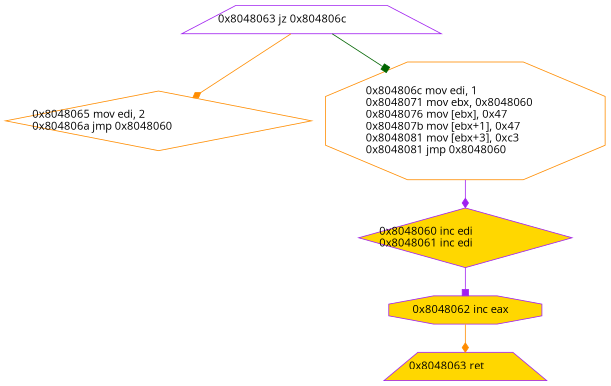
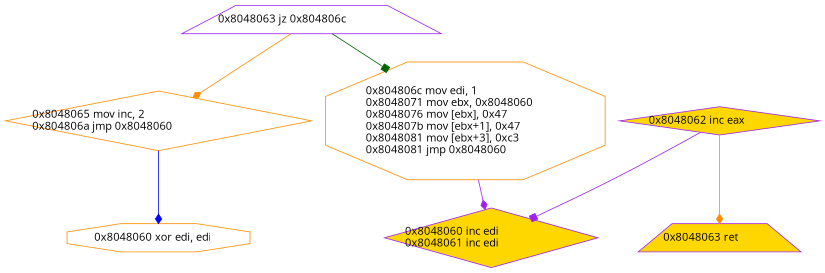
  digraph {
    fontname="Open Sans"
    labeljust=r
    node [color=purple fillcolor=white fontname="Open Sans" labeljust=r shape=diamond style=filled]
    edge [arrowhead=diamond color=darkorange fontname="Open Sans"]
-   n2 [fillcolor=gold label="0x8048062 inc eax\l" shape=octagon]
+   n1 [color=darkorange label="0x8048060 xor edi, edi\l" shape=octagon]
+   n2 [fillcolor=gold label="0x8048062 inc eax\l"]
    n3 [fillcolor=gold label="0x8048063 ret\l" shape=trapezium]
    n4 [fillcolor=gold label="0x8048060 inc edi\l0x8048061 inc edi\l"]
    n5 [label="0x8048063 jz 0x804806c\l" shape=trapezium]
-   n6 [color=darkorange label="0x8048065 mov edi, 2\l0x804806a jmp 0x8048060\l"]
+   n6 [color=darkorange label="0x8048065 mov inc, 2\l0x804806a jmp 0x8048060\l"]
    n7 [color=darkorange label="0x804806c mov edi, 1 \l0x8048071 mov ebx, 0x8048060 \l0x8048076 mov [ebx], 0x47 \l0x804807b mov [ebx+1], 0x47\l0x8048081 mov [ebx+3], 0xc3 \l0x8048081 jmp 0x8048060\l" shape=octagon]
    n2 -> n3
-   n4 -> n2 [arrowhead=box color=purple]
+   n2 -> n4 [arrowhead=box color=purple]
    n5 -> n6
    n5 -> n7 [arrowhead=box color=darkgreen]
+   n6 -> n1 [color=blue]
    n7 -> n4 [color=purple]
  }
